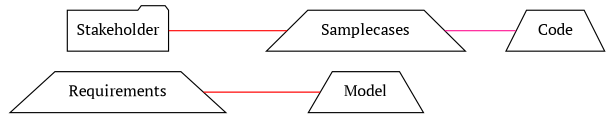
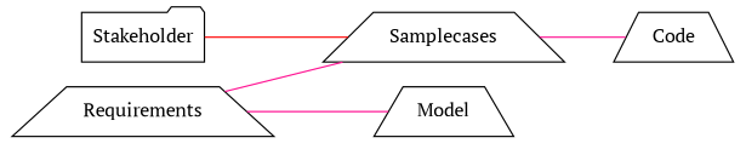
  graph {
    fontname="PT Serif"
    rankdir=LR
    node [fontname="PT Serif" shape=trapezium]
    edge [color=red fontname="PT Serif"]
    Stakeholder [shape=folder]
    Samplecases
    Requirements
    Model
    Code
    Stakeholder -- Samplecases
    Samplecases -- Code [color=deeppink]
-   Requirements -- Model
+   Requirements -- Samplecases [color=deeppink]
+   Requirements -- Model [color=deeppink]
  }
